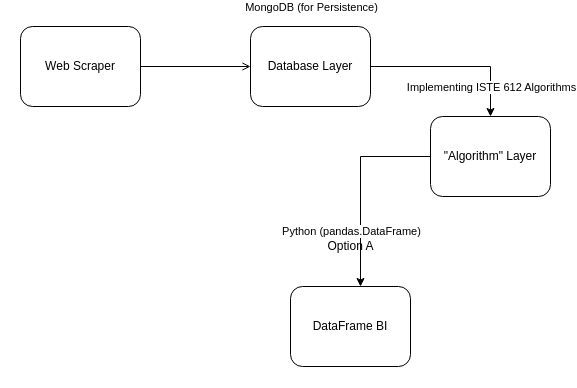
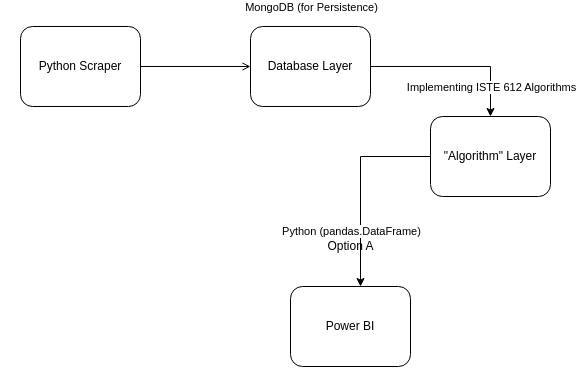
  <mxCell id="0" />
  <mxCell id="1" parent="0" />
  <mxCell id="2" value="" style="edgeStyle=orthogonalEdgeStyle;rounded=0;orthogonalLoop=1;jettySize=auto;html=1;endArrow=open;" parent="1" source="4" target="7" edge="1"><mxGeometry relative="1" as="geometry" /></mxCell>
  <mxCell id="3" value="MongoDB (for Persistence)" style="edgeLabel;html=1;align=center;verticalAlign=middle;resizable=0;points=[];" parent="2" vertex="1" connectable="0"><mxGeometry x="-0.107" y="2" relative="1" as="geometry"><mxPoint x="121" y="-58" as="offset" /></mxGeometry></mxCell>
- <mxCell id="4" value="Web Scraper" style="rounded=1;whiteSpace=wrap;html=1;" parent="1" vertex="1"><mxGeometry x="20" y="20" width="120" height="80" as="geometry" /></mxCell>
+ <mxCell id="4" value="Python Scraper" style="rounded=1;whiteSpace=wrap;html=1;" parent="1" vertex="1"><mxGeometry x="20" y="20" width="120" height="80" as="geometry" /></mxCell>
  <mxCell id="5" value="" style="edgeStyle=orthogonalEdgeStyle;rounded=0;orthogonalLoop=1;jettySize=auto;html=1;" parent="1" source="7" target="10" edge="1"><mxGeometry relative="1" as="geometry" /></mxCell>
  <mxCell id="6" value="Implementing ISTE 612 Algorithms" style="edgeLabel;html=1;align=center;verticalAlign=middle;resizable=0;points=[];" parent="5" vertex="1" connectable="0"><mxGeometry x="0.094" y="2" relative="1" as="geometry"><mxPoint x="27" y="22" as="offset" /></mxGeometry></mxCell>
  <mxCell id="7" value="Database Layer" style="rounded=1;whiteSpace=wrap;html=1;" parent="1" vertex="1"><mxGeometry x="250" y="20" width="120" height="80" as="geometry" /></mxCell>
  <mxCell id="8" value="" style="edgeStyle=orthogonalEdgeStyle;rounded=0;orthogonalLoop=1;jettySize=auto;html=1;exitX=0;exitY=0.5;exitDx=0;exitDy=0;" parent="1" source="10" edge="1"><mxGeometry relative="1" as="geometry"><mxPoint x="400" y="150" as="sourcePoint" /><mxPoint x="360" y="280" as="targetPoint" /><Array as="points"><mxPoint x="360" y="150" /></Array></mxGeometry></mxCell>
  <mxCell id="9" value="Python (pandas.DataFrame)" style="edgeLabel;html=1;align=center;verticalAlign=middle;resizable=0;points=[];" parent="8" vertex="1" connectable="0"><mxGeometry x="-0.059" relative="1" as="geometry"><mxPoint x="-10" y="50" as="offset" /></mxGeometry></mxCell>
  <mxCell id="10" value="&quot;Algorithm&quot; Layer" style="rounded=1;whiteSpace=wrap;html=1;" parent="1" vertex="1"><mxGeometry x="430" y="110" width="120" height="80" as="geometry" /></mxCell>
- <mxCell id="11" value="DataFrame BI" style="rounded=1;whiteSpace=wrap;html=1;" parent="1" vertex="1"><mxGeometry x="290" y="280" width="120" height="80" as="geometry" /></mxCell>
+ <mxCell id="11" value="Power BI" style="rounded=1;whiteSpace=wrap;html=1;" parent="1" vertex="1"><mxGeometry x="290" y="280" width="120" height="80" as="geometry" /></mxCell>
  <mxCell id="12" value="Option A" style="text;html=1;align=center;verticalAlign=middle;resizable=0;points=[];autosize=1;strokeColor=none;" parent="1" vertex="1"><mxGeometry x="320" y="230" width="60" height="20" as="geometry" /></mxCell>
